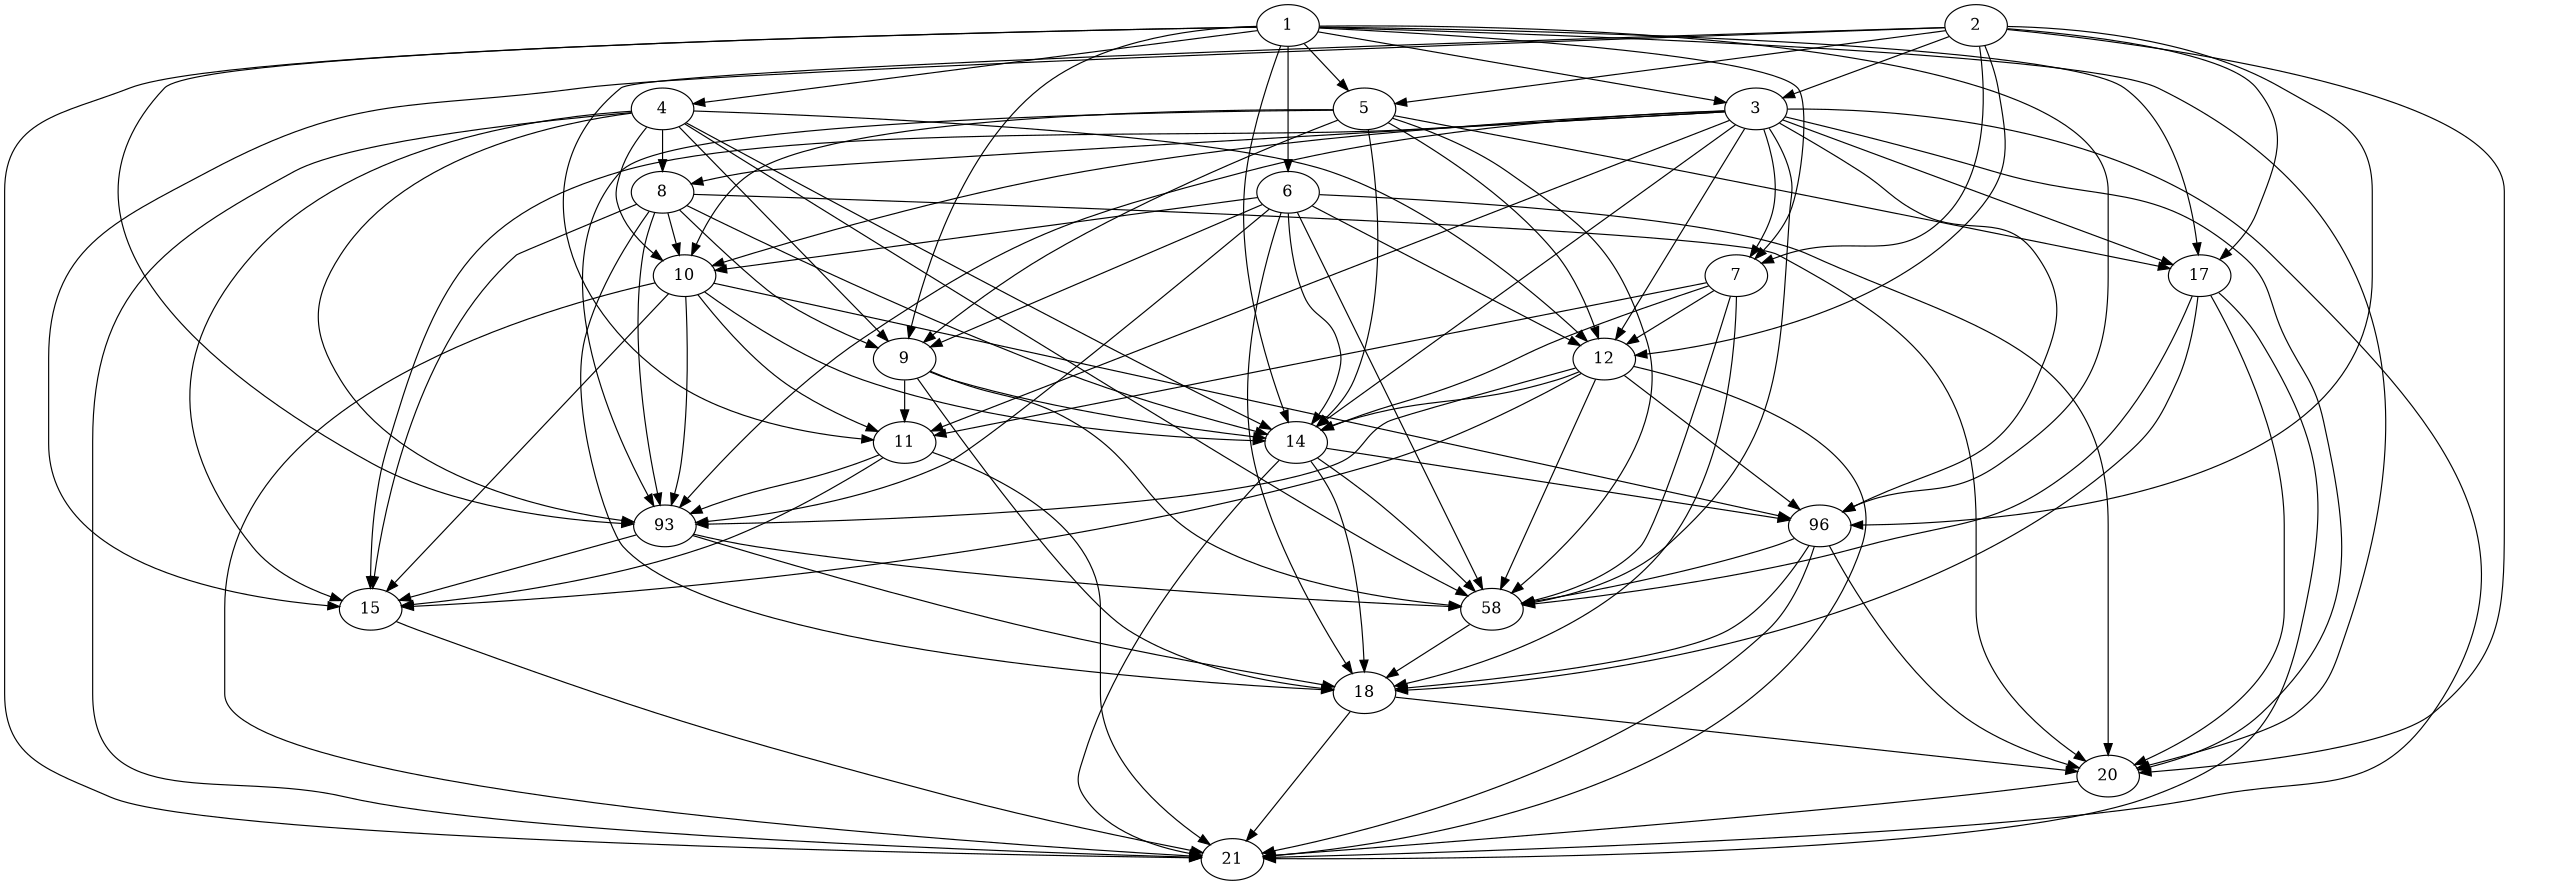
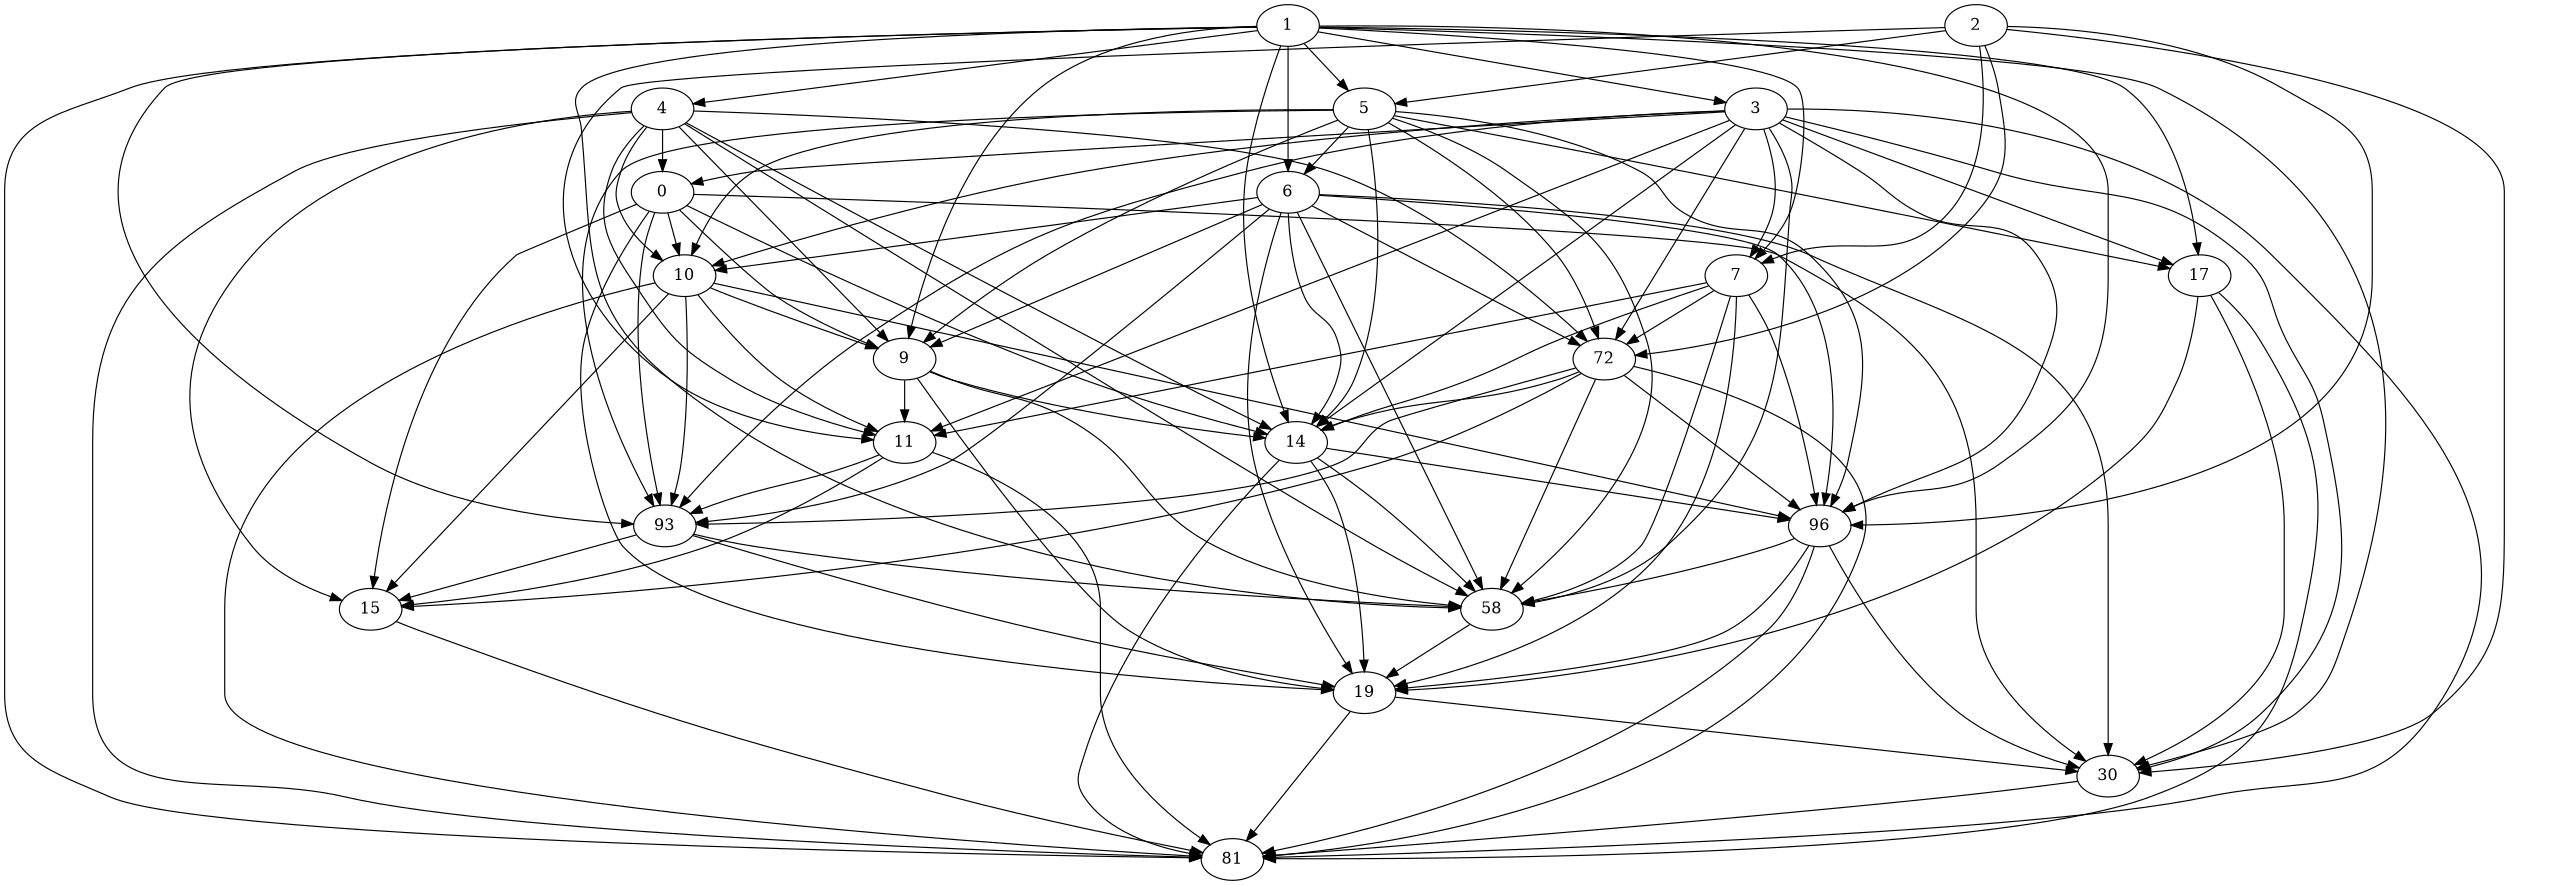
  digraph {
    "Number of processors"=16
    "Total schedule length"=224
    node ["Finish time"=80 Processor=11 "Start time"=0 Weight=12]
    edge [Weight=5]
    1 ["Finish time"=9 Processor=10 Weight=9]
    3 ["Finish time"=41 Processor=16 "Start time"=29]
    4 ["Finish time"=21 Processor=13 "Start time"=15 Weight=6]
    5 ["Finish time"=47 Processor=9 "Start time"=16 Weight=31]
    6 ["Finish time"=57 Processor=9 "Start time"=48 Weight=9]
    7 ["Finish time"=68 Processor=13 "Start time"=47 Weight=21]
    n7 ["Finish time"=130 Processor=9 "Start time"=121 Weight=9 label=93]
    14 ["Finish time"=108 "Start time"=90 Weight=18]
    n9 ["Finish time"=121 Processor=10 "Start time"=115 Weight=6 label=96]
    17 ["Finish time"=132 "Start time"=108 Weight=24]
-   20 ["Finish time"=196 "Start time"=175 Weight=21]
-   21 ["Finish time"=224 "Start time"=196 Weight=28]
+   20 ["Finish time"=196 "Start time"=175 Weight=21 label=30]
+   21 ["Finish time"=224 "Start time"=196 Weight=28 label=81]
    9 [Processor=12 "Start time"=56 Weight=24]
    10 [Processor=14 "Start time"=59 Weight=21]
    11 ["Finish time"=97 Processor=12 "Start time"=85]
-   12 ["Finish time"=85 Processor=15 "Start time"=73]
+   12 ["Finish time"=85 Processor=15 "Start time"=73 label=72]
    15 ["Finish time"=191 Processor=13 "Start time"=170 Weight=21]
-   8 ["Finish time"=55 Processor=12 "Start time"=43]
+   8 ["Finish time"=55 Processor=12 "Start time"=43 label=0]
    n19 ["Finish time"=160 "Start time"=132 Weight=28 label=58]
-   19 ["Finish time"=175 "Start time"=160 Weight=15 label=18]
+   19 ["Finish time"=175 "Start time"=160 Weight=15]
    2 ["Finish time"=15 Processor=9 Weight=15]
    1 -> 3 [Weight=3]
    1 -> 4
    1 -> 5 [Weight=7]
    1 -> 6 [Weight=9]
    1 -> 7 [Weight=10]
    1 -> n7 [Weight=10]
    1 -> 14 [Weight=7]
    1 -> n9 [Weight=7]
    1 -> 17 [Weight=10]
    1 -> 20 [Weight=6]
    1 -> 21 [Weight=4]
    1 -> 9 [Weight=6]
    3 -> 7 [Weight=2]
    3 -> n7
    3 -> 14 [Weight=6]
    3 -> n9
    3 -> 17
    3 -> 20 [Weight=7]
    3 -> 21 [Weight=8]
    3 -> 10 [Weight=3]
    3 -> 11 [Weight=3]
    3 -> 12 [Weight=4]
-   3 -> 15 [Weight=7]
    3 -> 8 [Weight=2]
    3 -> n19 [Weight=4]
-   4 -> n7 [Weight=7]
+   4 -> 11 [Weight=7]
    4 -> 14 [Weight=4]
    4 -> 21 [Weight=7]
    4 -> 9 [Weight=8]
    4 -> 10
    4 -> 12 [Weight=2]
    4 -> 15 [Weight=4]
    4 -> 8 [Weight=2]
    4 -> n19 [Weight=2]
+   5 -> 6 [Weight=8]
    5 -> n7 [Weight=2]
    5 -> 14 [Weight=9]
+   5 -> n9 [Weight=7]
    5 -> 17 [Weight=9]
    5 -> 9 [Weight=9]
    5 -> 10 [Weight=9]
    5 -> 12 [Weight=4]
    5 -> n19 [Weight=2]
    6 -> n7 [Weight=7]
    6 -> 14 [Weight=4]
+   6 -> n9 [Weight=3]
    6 -> 20 [Weight=3]
    6 -> 9 [Weight=10]
    6 -> 10 [Weight=2]
    6 -> 12 [Weight=7]
    6 -> n19 [Weight=10]
    6 -> 19 [Weight=6]
    7 -> 14
+   7 -> n9 [Weight=10]
    7 -> 11 [Weight=9]
    7 -> 12
    7 -> n19 [Weight=6]
    7 -> 19 [Weight=9]
    n7 -> 15 [Weight=10]
    n7 -> n19 [Weight=2]
    n7 -> 19 [Weight=4]
    14 -> n9 [Weight=7]
    14 -> 21
    14 -> n19 [Weight=3]
    14 -> 19 [Weight=4]
    n9 -> 20 [Weight=9]
    n9 -> 21
    n9 -> n19 [Weight=7]
    n9 -> 19 [Weight=2]
    17 -> 20 [Weight=3]
    17 -> 21 [Weight=6]
-   17 -> n19 [Weight=2]
+   1 -> n19 [Weight=2]
    17 -> 19 [Weight=7]
    20 -> 21 [Weight=10]
    9 -> 14 [Weight=10]
    9 -> 11 [Weight=10]
    9 -> n19 [Weight=9]
    9 -> 19 [Weight=8]
    10 -> n7 [Weight=4]
-   10 -> 14 [Weight=10]
+   10 -> 9 [Weight=10]
    10 -> n9 [Weight=9]
    10 -> 21 [Weight=6]
    10 -> 11
    10 -> 15 [Weight=9]
    11 -> n7 [Weight=8]
    11 -> 21 [Weight=2]
    11 -> 15 [Weight=6]
    12 -> n7
    12 -> 14 [Weight=2]
    12 -> n9 [Weight=9]
    12 -> 21 [Weight=10]
    12 -> 15 [Weight=6]
    12 -> n19 [Weight=2]
    15 -> 21
    8 -> n7 [Weight=9]
    8 -> 14
    8 -> 20 [Weight=9]
    8 -> 9 [Weight=10]
    8 -> 10 [Weight=4]
    8 -> 15 [Weight=4]
    8 -> 19 [Weight=7]
    n19 -> 19 [Weight=4]
    19 -> 20 [Weight=10]
    19 -> 21 [Weight=8]
-   2 -> 3 [Weight=10]
    2 -> 5
    2 -> 7 [Weight=6]
    2 -> n9
-   2 -> 17 [Weight=8]
    2 -> 20 [Weight=7]
    2 -> 11 [Weight=8]
    2 -> 12 [Weight=4]
-   2 -> 15 [Weight=2]
  }
